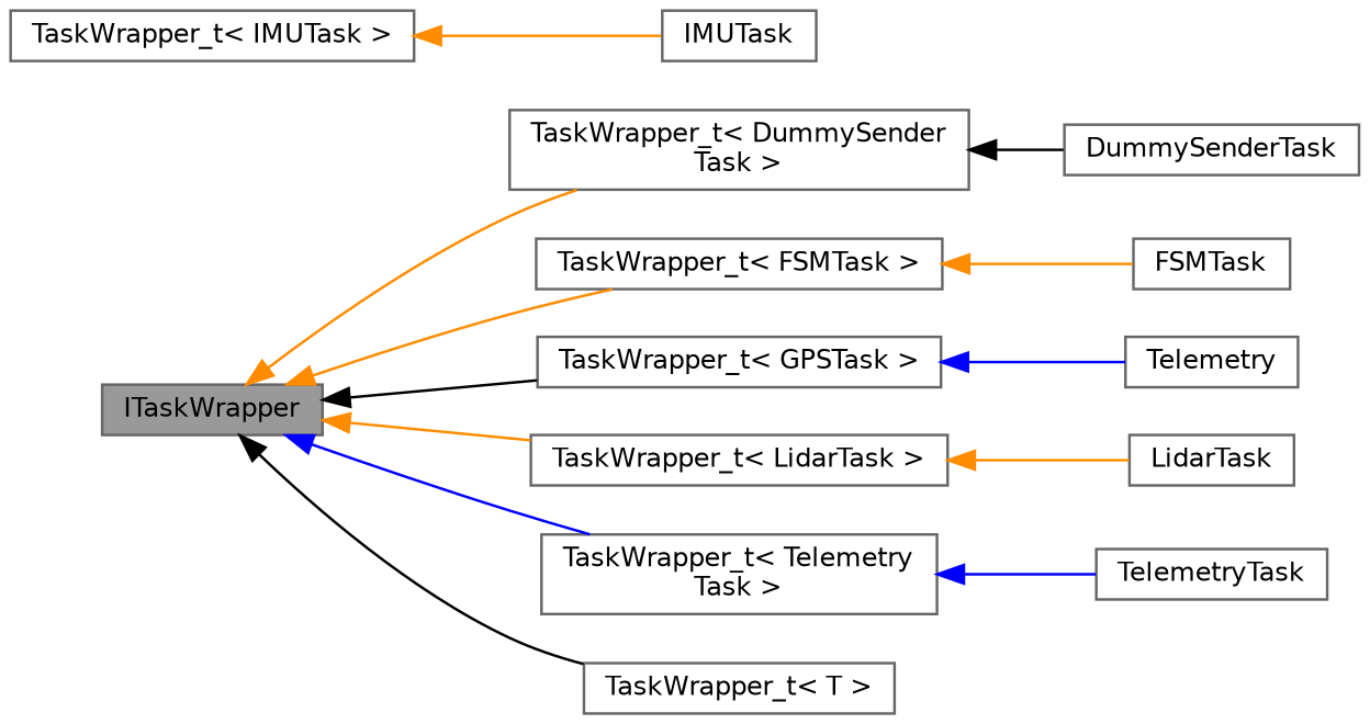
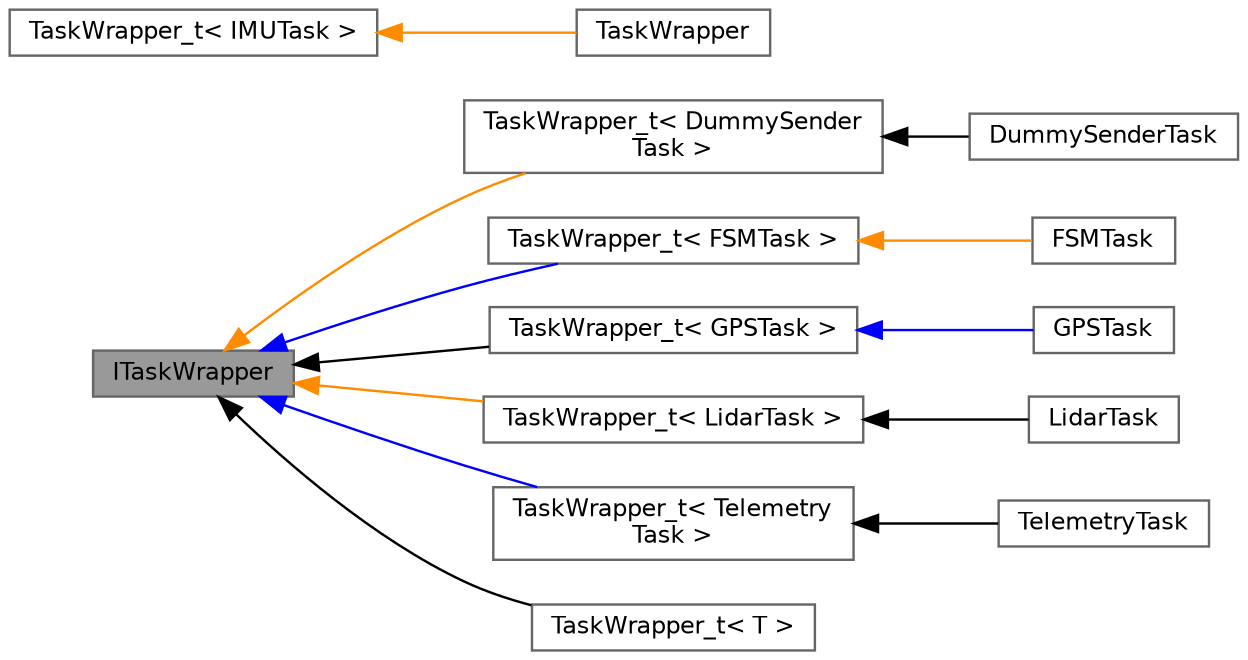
  digraph {
    rankdir=LR
    node [color=gray40 fillcolor=white fontname=Helvetica fontsize=10 shape=box style=filled]
    edge [color=darkorange dir=back fontname=Helvetica fontsize=10 labelfontname=Helvetica labelfontsize=10 style=solid]
    n1 [fillcolor=grey60 fontcolor=black height=0.2 label=ITaskWrapper width=0.4]
    n2 [height=0.2 label="TaskWrapper_t\< DummySender\lTask \>" width=0.4]
    n3 [height=0.2 label="TaskWrapper_t\< FSMTask \>" width=0.4]
    n4 [height=0.2 label="TaskWrapper_t\< GPSTask \>" width=0.4]
    n5 [height=0.2 label="TaskWrapper_t\< LidarTask \>" width=0.4]
    n6 [height=0.2 label="TaskWrapper_t\< Telemetry\lTask \>" width=0.4]
    n7 [height=0.2 label="TaskWrapper_t\< T \>" width=0.4]
    n8 [height=0.2 label=DummySenderTask width=0.4]
    n9 [height=0.2 label=FSMTask width=0.4]
-   n10 [height=0.2 label=Telemetry width=0.4]
+   n10 [height=0.2 label=GPSTask width=0.4]
    n11 [height=0.2 label="TaskWrapper_t\< IMUTask \>" width=0.4]
-   n12 [height=0.2 label=IMUTask width=0.4]
+   n12 [height=0.2 label=TaskWrapper width=0.4]
    n13 [height=0.2 label=LidarTask width=0.4]
    n14 [height=0.2 label=TelemetryTask width=0.4]
    n1 -> n2
-   n1 -> n3
+   n1 -> n3 [color=blue]
    n1 -> n4 [color=black]
    n1 -> n5
    n1 -> n6 [color=blue]
    n1 -> n7 [color=black]
    n2 -> n8 [color=black]
    n3 -> n9
    n4 -> n10 [color=blue]
-   n5 -> n13
-   n6 -> n14 [color=blue]
+   n5 -> n13 [color=black]
+   n6 -> n14 [color=black]
    n11 -> n12
  }
